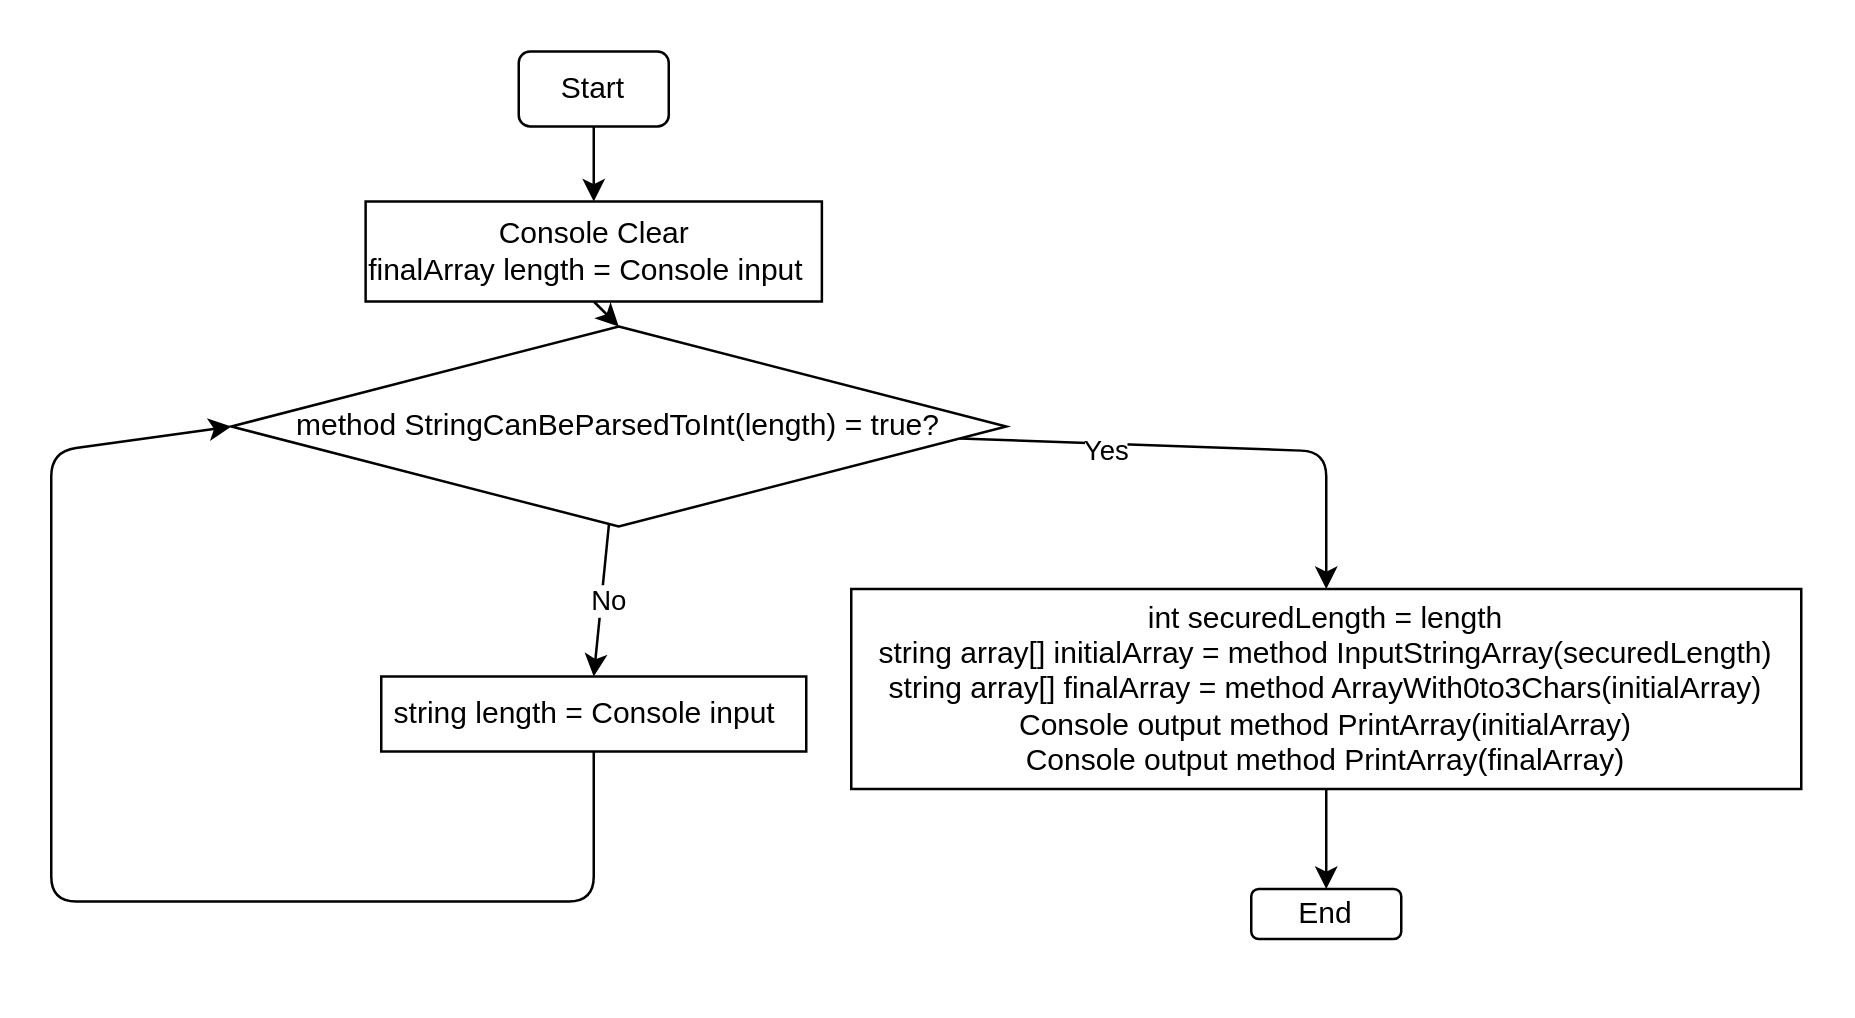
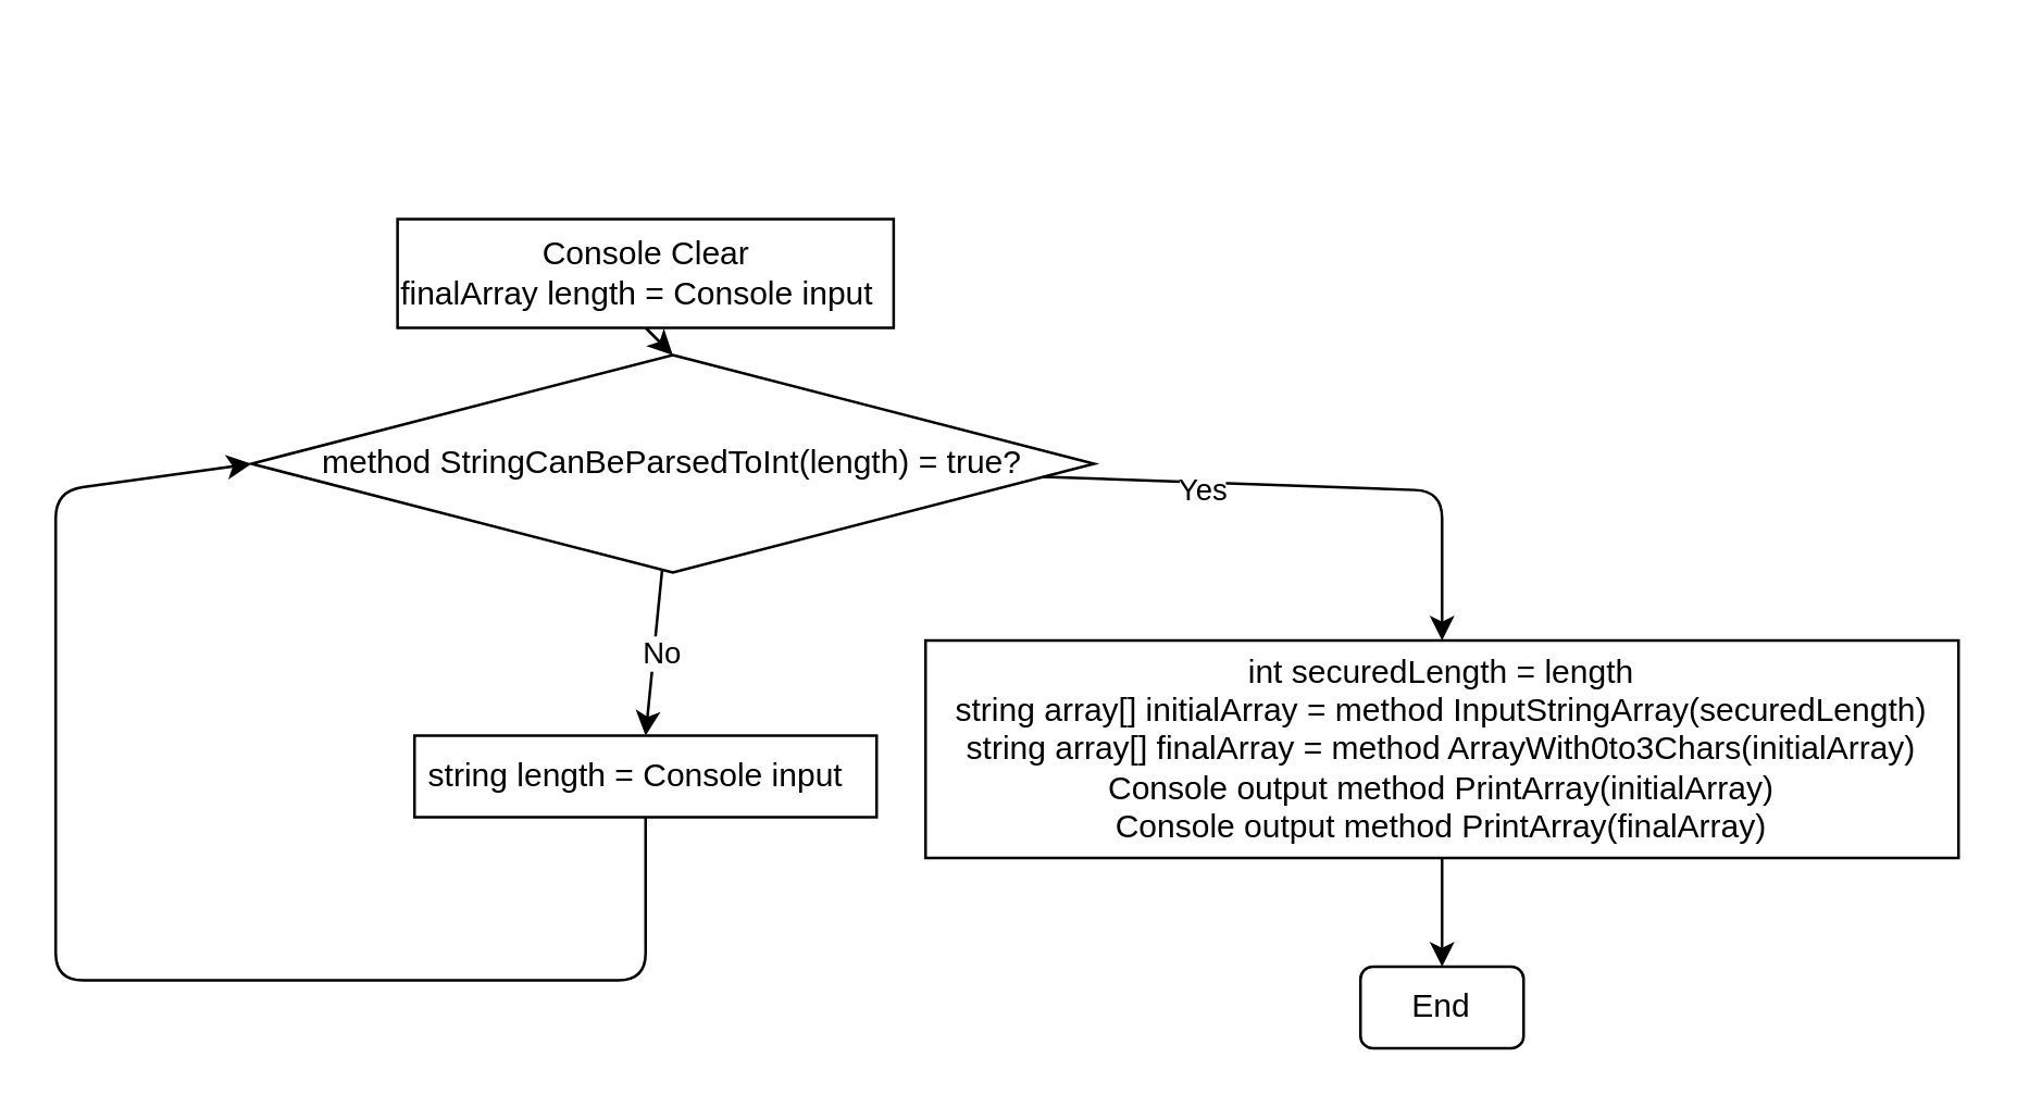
  <mxCell id="0" />
  <mxCell id="1" parent="0" />
- <mxCell id="2" style="edgeStyle=none;html=1;entryX=0.5;entryY=0;entryDx=0;entryDy=0;" parent="1" source="3" target="5" edge="1"><mxGeometry relative="1" as="geometry" /></mxCell>
- <mxCell id="3" value="Start" style="rounded=1;whiteSpace=wrap;html=1;" parent="1" vertex="1"><mxGeometry x="207" y="20" width="60" height="30" as="geometry" /></mxCell>
  <mxCell id="4" style="edgeStyle=none;html=1;exitX=0.5;exitY=1;exitDx=0;exitDy=0;entryX=0.5;entryY=0;entryDx=0;entryDy=0;" parent="1" source="5" target="11" edge="1"><mxGeometry relative="1" as="geometry" /></mxCell>
  <mxCell id="5" value="Console Clear&lt;br&gt;finalArray length = Console input&amp;nbsp;&amp;nbsp;" style="rounded=0;whiteSpace=wrap;html=1;" parent="1" vertex="1"><mxGeometry x="145.75" y="80" width="182.5" height="40" as="geometry" /></mxCell>
- <mxCell id="6" value="End" style="rounded=1;whiteSpace=wrap;html=1;" parent="1" vertex="1"><mxGeometry x="500" y="355" width="60" height="20" as="geometry" /></mxCell>
+ <mxCell id="6" value="End" style="rounded=1;whiteSpace=wrap;html=1;" parent="1" vertex="1"><mxGeometry x="500" y="355" width="60" height="30" as="geometry" /></mxCell>
  <mxCell id="7" style="edgeStyle=none;html=1;entryX=0.5;entryY=0;entryDx=0;entryDy=0;" parent="1" source="11" target="15" edge="1"><mxGeometry relative="1" as="geometry"><mxPoint x="237" y="270" as="targetPoint" /></mxGeometry></mxCell>
  <mxCell id="8" value="No" style="edgeLabel;html=1;align=center;verticalAlign=middle;resizable=0;points=[];" parent="7" vertex="1" connectable="0"><mxGeometry x="-0.067" y="2" relative="1" as="geometry"><mxPoint y="1" as="offset" /></mxGeometry></mxCell>
  <mxCell id="9" style="edgeStyle=none;html=1;entryX=0.5;entryY=0;entryDx=0;entryDy=0;" parent="1" source="11" target="13" edge="1"><mxGeometry relative="1" as="geometry"><Array as="points"><mxPoint x="530" y="180" /></Array></mxGeometry></mxCell>
  <mxCell id="10" value="Yes" style="edgeLabel;html=1;align=center;verticalAlign=middle;resizable=0;points=[];" parent="9" vertex="1" connectable="0"><mxGeometry x="-0.437" y="-3" relative="1" as="geometry"><mxPoint x="1" as="offset" /></mxGeometry></mxCell>
  <mxCell id="11" value="method StringCanBeParsedToInt(length) = true?" style="rhombus;whiteSpace=wrap;html=1;" parent="1" vertex="1"><mxGeometry x="92" y="130" width="310" height="80" as="geometry" /></mxCell>
  <mxCell id="12" style="edgeStyle=none;html=1;entryX=0.5;entryY=0;entryDx=0;entryDy=0;" parent="1" source="13" target="6" edge="1"><mxGeometry relative="1" as="geometry"><mxPoint x="530" y="355" as="targetPoint" /></mxGeometry></mxCell>
  <mxCell id="13" value="int securedLength = length&lt;br&gt;string array[] initialArray = method InputStringArray(securedLength)&lt;br&gt;string array[] finalArray = method ArrayWith0to3Chars(initialArray)&lt;br&gt;Console output method PrintArray(initialArray)&lt;br&gt;Console output method PrintArray(finalArray)" style="rounded=0;whiteSpace=wrap;html=1;" parent="1" vertex="1"><mxGeometry x="340" y="235" width="380" height="80" as="geometry" /></mxCell>
  <mxCell id="14" style="edgeStyle=none;html=1;entryX=0;entryY=0.5;entryDx=0;entryDy=0;" parent="1" source="15" target="11" edge="1"><mxGeometry relative="1" as="geometry"><Array as="points"><mxPoint x="237" y="360" /><mxPoint x="20" y="360" /><mxPoint x="20" y="180" /></Array></mxGeometry></mxCell>
  <mxCell id="15" value="string length = Console input&amp;nbsp;&amp;nbsp;" style="rounded=0;whiteSpace=wrap;html=1;" parent="1" vertex="1"><mxGeometry x="152" y="270" width="170" height="30" as="geometry" /></mxCell>
